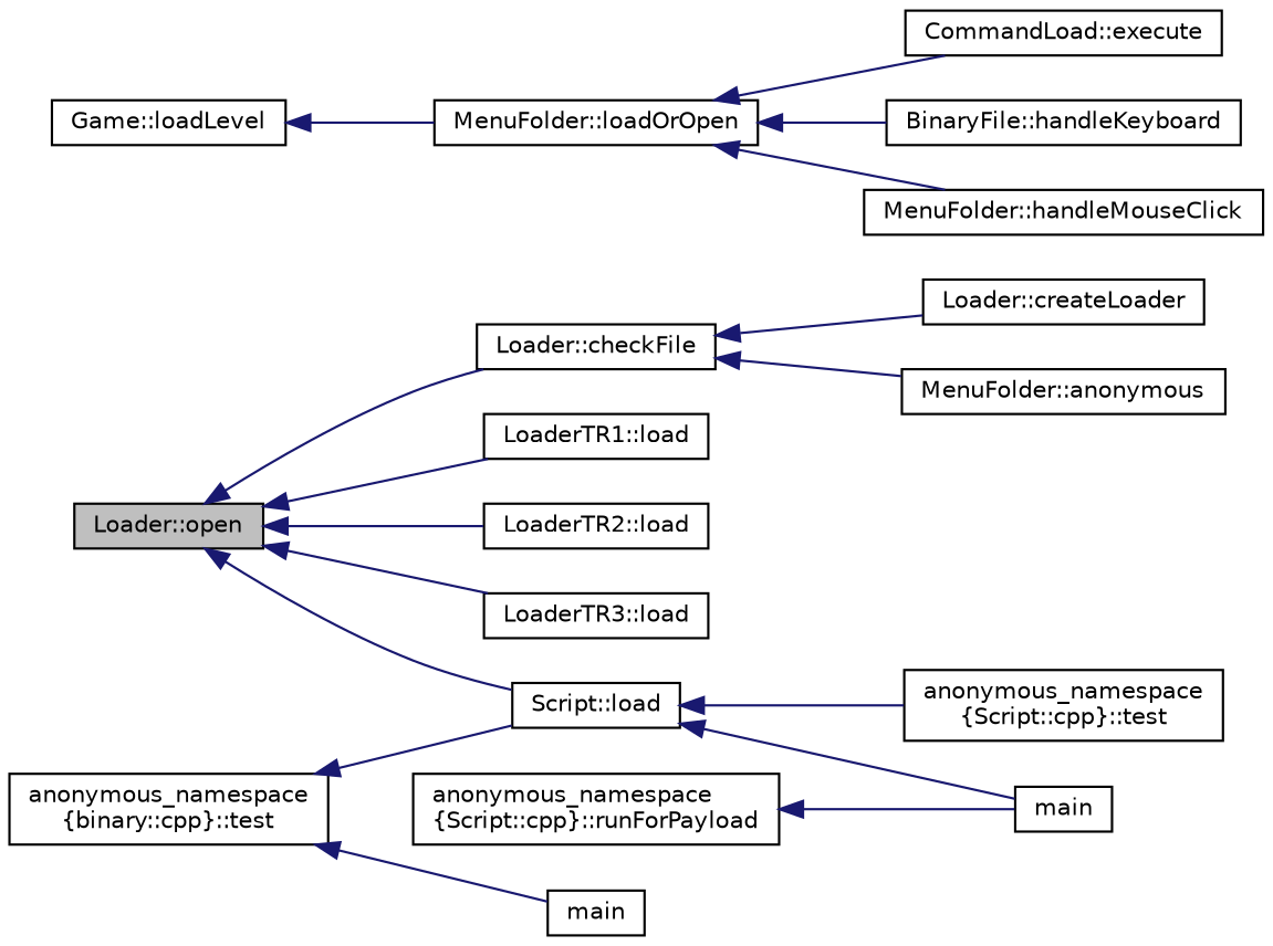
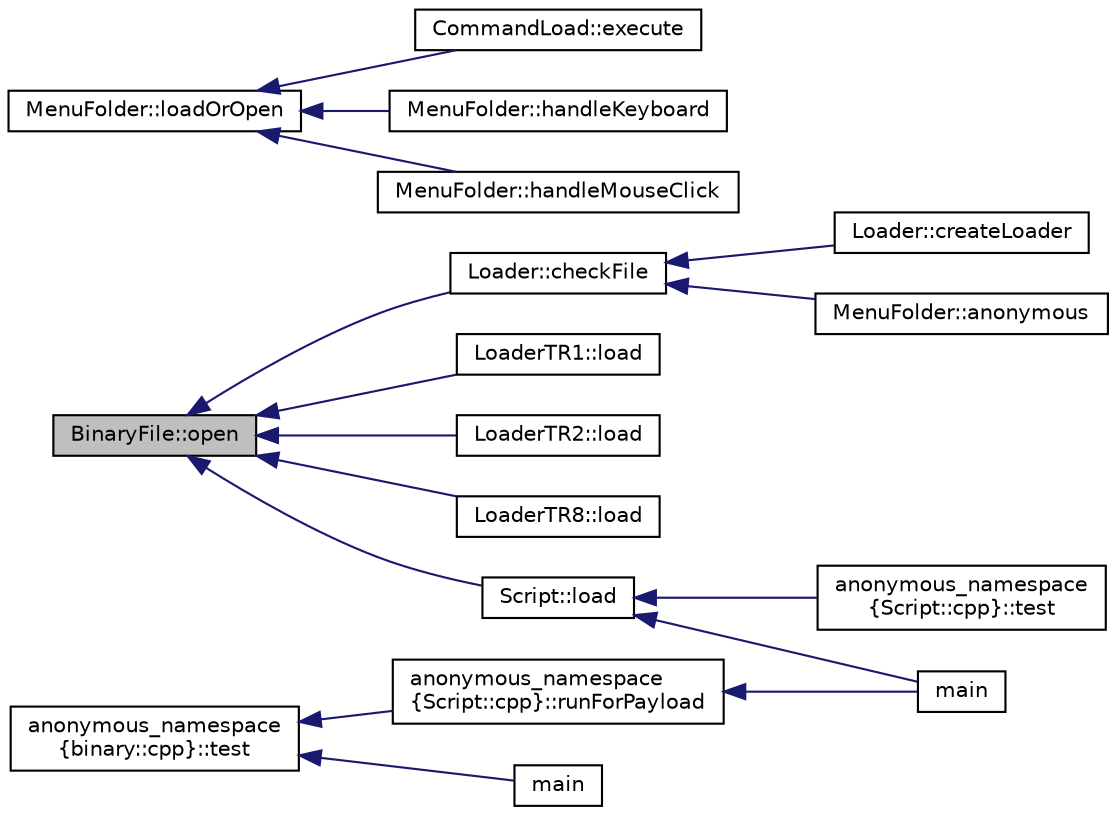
  digraph {
    rankdir=LR
    node [color=black fillcolor=white fontname=Helvetica fontsize=10 shape=record style=filled]
    edge [color=midnightblue dir=back fontname=Helvetica fontsize=10 labelfontname=Helvetica labelfontsize=10 style=solid]
-   n1 [fillcolor=grey75 fontcolor=black height=0.2 label="Loader::open" width=0.4]
+   n1 [fillcolor=grey75 fontcolor=black height=0.2 label="BinaryFile::open" width=0.4]
    n2 [height=0.2 label="Loader::checkFile" width=0.4]
    n3 [height=0.2 label="LoaderTR1::load" width=0.4]
    n4 [height=0.2 label="LoaderTR2::load" width=0.4]
-   n5 [height=0.2 label="LoaderTR3::load" width=0.4]
+   n5 [height=0.2 label="LoaderTR8::load" width=0.4]
    n6 [height=0.2 label="Script::load" width=0.4]
    n7 [height=0.2 label="Loader::createLoader" width=0.4]
    n8 [height=0.2 label="MenuFolder::anonymous" width=0.4]
    n9 [height=0.2 label="anonymous_namespace\l\{Script::cpp\}::test" width=0.4]
    n10 [height=0.2 label=main width=0.4]
    n11 [height=0.2 label="anonymous_namespace\l\{binary::cpp\}::test" width=0.4]
    n12 [height=0.2 label="anonymous_namespace\l\{Script::cpp\}::runForPayload" width=0.4]
    n13 [height=0.2 label=main width=0.4]
-   n14 [height=0.2 label="Game::loadLevel" width=0.4]
    n15 [height=0.2 label="MenuFolder::loadOrOpen" width=0.4]
    n16 [height=0.2 label="CommandLoad::execute" width=0.4]
-   n17 [height=0.2 label="BinaryFile::handleKeyboard" width=0.4]
+   n17 [height=0.2 label="MenuFolder::handleKeyboard" width=0.4]
    n18 [height=0.2 label="MenuFolder::handleMouseClick" width=0.4]
    n1 -> n2
    n1 -> n3
    n1 -> n4
    n1 -> n5
    n1 -> n6
    n2 -> n7
    n2 -> n8
    n6 -> n9
    n6 -> n10
-   n11 -> n6
+   n11 -> n12
    n11 -> n13
    n12 -> n10
-   n14 -> n15
    n15 -> n16
    n15 -> n17
    n15 -> n18
  }
